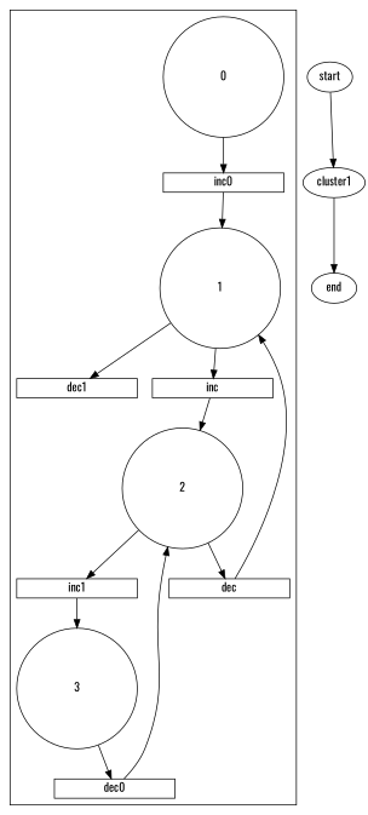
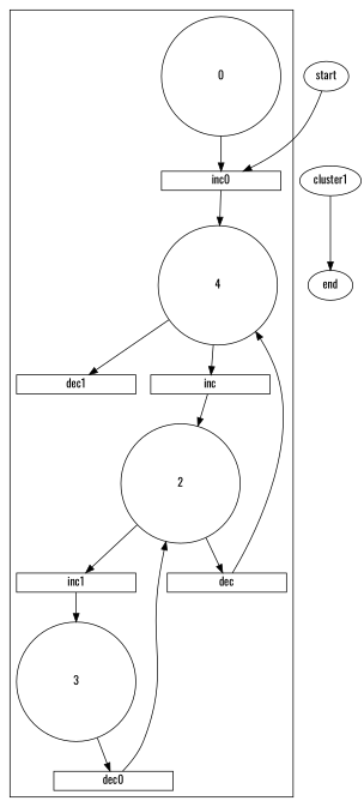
  digraph {
    fontname=Oswald
    node [fontname=Oswald shape=rect]
    edge [fontname=Oswald]
    0 [fixedsize=true shape=circle width=2]
-   1 [fixedsize=true shape=circle width=2]
+   1 [fixedsize=true shape=circle width=2 label=4]
    3 [fixedsize=true shape=circle width=2]
    2 [fixedsize=true shape=circle width=2]
    inc0 [height=0.2 width=2]
    inc1 [height=0.2 width=2]
    dec [height=0.2 width=2]
    dec0 [height=0.2 width=2]
    dec1 [height=0.2 width=2]
    inc [height=0.2 width=2]
    start [shape=""]
    cluster1 [shape=""]
    end [shape=""]
    subgraph cluster_1 {
      subgraph sub_2 {
        color=gray
        shape=circle
        0
        1
        3
        2
      }
      subgraph sub_3 {
        inc0
        inc1
        dec
        dec0
        dec1
        inc
      }
    }
    0 -> inc0
    1 -> dec1
    1 -> inc
    3 -> dec0
    2 -> inc1
    2 -> dec
    inc0 -> 1
    inc1 -> 3
    dec -> 1
    dec0 -> 2
    inc -> 2
-   start -> cluster1
+   start -> inc0
    cluster1 -> end
  }
